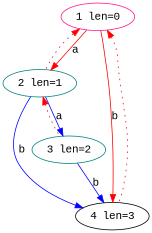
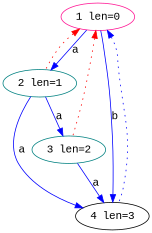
  digraph {
    fontname="Liberation Mono"
    node [color=teal fontname="Liberation Mono"]
    edge [color=blue fontname="Liberation Mono"]
    n1 [label="1 len=0" color=deeppink]
    n2 [label="2 len=1"]
    n3 [label="4 len=3" color=black]
    n4 [label="3 len=2"]
-   n1 -> n2 [color=red label=a]
+   n1 -> n2 [label=a]
    n1 -> n2 [color=red dir=back style=dotted]
-   n1 -> n3 [color=red label=b]
-   n1 -> n3 [color=red dir=back style=dotted]
-   n2 -> n3 [label=b]
+   n1 -> n3 [label=b]
+   n1 -> n3 [dir=back style=dotted]
+   n2 -> n3 [label=a]
    n2 -> n4 [label=a]
-   n2 -> n4 [color=red dir=back style=dotted]
-   n4 -> n3 [label=b]
+   n1 -> n4 [color=red dir=back style=dotted]
+   n4 -> n3 [label=a]
  }
